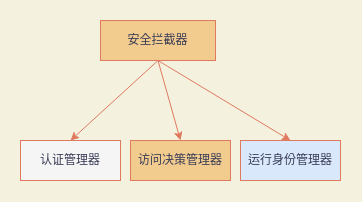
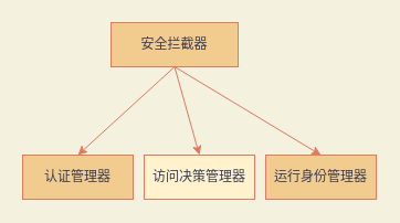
  <mxCell id="0" />
  <mxCell id="1" parent="0" />
  <mxCell id="2" value="安全拦截器" style="rounded=0;whiteSpace=wrap;html=1;fillColor=#F2CC8F;strokeColor=#E07A5F;fontColor=#393C56;" vertex="1" parent="1"><mxGeometry x="100" y="20" width="115" height="40" as="geometry" /></mxCell>
  <mxCell id="3" value="" style="endArrow=classic;html=1;rounded=0;exitX=0.5;exitY=1;exitDx=0;exitDy=0;labelBackgroundColor=#F4F1DE;strokeColor=#E07A5F;fontColor=#393C56;" edge="1" parent="1" source="2"><mxGeometry relative="1" as="geometry"><mxPoint x="280" y="240" as="sourcePoint" /><mxPoint x="70" y="140" as="targetPoint" /></mxGeometry></mxCell>
  <mxCell id="4" value="" style="endArrow=classic;html=1;rounded=0;exitX=0.5;exitY=1;exitDx=0;exitDy=0;labelBackgroundColor=#F4F1DE;strokeColor=#E07A5F;fontColor=#393C56;" edge="1" parent="1" source="2"><mxGeometry relative="1" as="geometry"><mxPoint x="190" y="70" as="sourcePoint" /><mxPoint x="180" y="140" as="targetPoint" /></mxGeometry></mxCell>
  <mxCell id="5" value="" style="endArrow=classic;html=1;rounded=0;exitX=0.5;exitY=1;exitDx=0;exitDy=0;labelBackgroundColor=#F4F1DE;strokeColor=#E07A5F;fontColor=#393C56;" edge="1" parent="1" source="2"><mxGeometry relative="1" as="geometry"><mxPoint x="200" y="80" as="sourcePoint" /><mxPoint x="290" y="140" as="targetPoint" /></mxGeometry></mxCell>
- <mxCell id="6" value="认证管理器" style="rounded=0;whiteSpace=wrap;html=1;fillColor=#f5f5f5;strokeColor=#E07A5F;fontColor=#393C56;" vertex="1" parent="1"><mxGeometry x="20" y="140" width="100" height="40" as="geometry" /></mxCell>
- <mxCell id="7" value="访问决策管理器" style="rounded=0;whiteSpace=wrap;html=1;fillColor=#F2CC8F;strokeColor=#E07A5F;fontColor=#393C56;" vertex="1" parent="1"><mxGeometry x="130" y="140" width="100" height="40" as="geometry" /></mxCell>
- <mxCell id="8" value="运行身份管理器" style="rounded=0;whiteSpace=wrap;html=1;fillColor=#dae8fc;strokeColor=#E07A5F;fontColor=#393C56;" vertex="1" parent="1"><mxGeometry x="240" y="140" width="100" height="40" as="geometry" /></mxCell>
+ <mxCell id="6" value="认证管理器" style="rounded=0;whiteSpace=wrap;html=1;fillColor=#F2CC8F;strokeColor=#E07A5F;fontColor=#393C56;" vertex="1" parent="1"><mxGeometry x="20" y="140" width="100" height="40" as="geometry" /></mxCell>
+ <mxCell id="7" value="访问决策管理器" style="rounded=0;whiteSpace=wrap;html=1;fillColor=#fff2cc;strokeColor=#E07A5F;fontColor=#393C56;" vertex="1" parent="1"><mxGeometry x="130" y="140" width="100" height="40" as="geometry" /></mxCell>
+ <mxCell id="8" value="运行身份管理器" style="rounded=0;whiteSpace=wrap;html=1;fillColor=#F2CC8F;strokeColor=#E07A5F;fontColor=#393C56;" vertex="1" parent="1"><mxGeometry x="240" y="140" width="100" height="40" as="geometry" /></mxCell>
